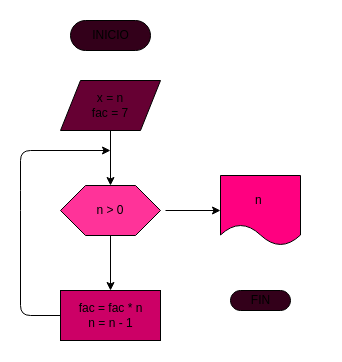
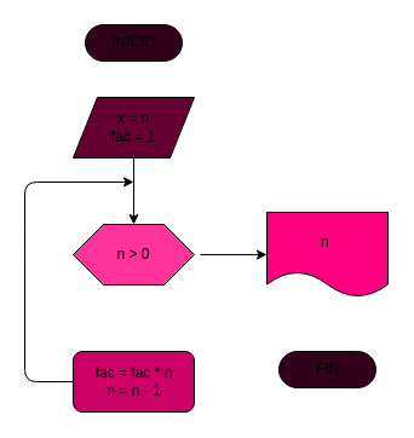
  <mxCell id="0" />
  <mxCell id="1" parent="0" />
  <mxCell id="2" value="INICIO" style="html=1;dashed=0;whitespace=wrap;shape=mxgraph.dfd.start;fillColor=#33001A;" parent="1" vertex="1"><mxGeometry x="70" y="20" width="80" height="30" as="geometry" /></mxCell>
  <mxCell id="3" value="" style="edgeStyle=none;html=1;entryX=0.5;entryY=0;entryDx=0;entryDy=0;" parent="1" source="4" target="11" edge="1"><mxGeometry relative="1" as="geometry"><mxPoint x="110" y="170" as="targetPoint" /></mxGeometry></mxCell>
- <mxCell id="4" value="x = n&lt;br&gt;fac = 7" style="shape=parallelogram;perimeter=parallelogramPerimeter;whiteSpace=wrap;html=1;dashed=0;fillColor=#660033;" parent="1" vertex="1"><mxGeometry x="60" y="80" width="100" height="50" as="geometry" /></mxCell>
- <mxCell id="5" value="" style="edgeStyle=none;html=1;exitX=0.5;exitY=1;exitDx=0;exitDy=0;" parent="1" source="11" target="8" edge="1"><mxGeometry relative="1" as="geometry"><mxPoint x="110" y="250" as="sourcePoint" /></mxGeometry></mxCell>
+ <mxCell id="4" value="x = n&lt;br&gt;fac = 1" style="shape=parallelogram;perimeter=parallelogramPerimeter;whiteSpace=wrap;html=1;dashed=0;fillColor=#660033;" parent="1" vertex="1"><mxGeometry x="60" y="80" width="100" height="50" as="geometry" /></mxCell>
  <mxCell id="6" value="" style="edgeStyle=none;html=1;" parent="1" target="9" edge="1"><mxGeometry relative="1" as="geometry"><mxPoint x="165" y="210" as="sourcePoint" /></mxGeometry></mxCell>
  <mxCell id="7" style="edgeStyle=none;html=1;exitX=0;exitY=0.5;exitDx=0;exitDy=0;" parent="1" source="8" edge="1"><mxGeometry relative="1" as="geometry"><mxPoint x="110" y="150" as="targetPoint" /><Array as="points"><mxPoint x="20" y="315" /><mxPoint x="20" y="200" /><mxPoint x="20" y="150" /></Array></mxGeometry></mxCell>
- <mxCell id="8" value="fac = fac * n&lt;br&gt;n = n - 1" style="html=1;dashed=0;whitespace=wrap;fillColor=#CC0066;" parent="1" vertex="1"><mxGeometry x="60" y="290" width="100" height="50" as="geometry" /></mxCell>
- <mxCell id="9" value="n&amp;nbsp;" style="shape=document;whiteSpace=wrap;html=1;boundedLbl=1;dashed=0;flipH=1;fillColor=#FF0080;" parent="1" vertex="1"><mxGeometry x="220" y="175" width="80" height="70" as="geometry" /></mxCell>
- <mxCell id="10" value="FIN" style="html=1;dashed=0;whitespace=wrap;shape=mxgraph.dfd.start;fillColor=#33001A;" parent="1" vertex="1"><mxGeometry x="230" y="290" width="60" height="20" as="geometry" /></mxCell>
+ <mxCell id="8" value="fac = fac * n&lt;br&gt;n = n - 1" style="html=1;dashed=0;whitespace=wrap;fillColor=#CC0066;rounded=1;" parent="1" vertex="1"><mxGeometry x="60" y="290" width="100" height="50" as="geometry" /></mxCell>
+ <mxCell id="9" value="n&amp;nbsp;" style="shape=document;whiteSpace=wrap;html=1;boundedLbl=1;dashed=0;flipH=1;fillColor=#FF0080;" parent="1" vertex="1"><mxGeometry x="220" y="175" width="100" height="70" as="geometry" /></mxCell>
+ <mxCell id="10" value="FIN" style="html=1;dashed=0;whitespace=wrap;shape=mxgraph.dfd.start;fillColor=#33001A;" parent="1" vertex="1"><mxGeometry x="230" y="290" width="80" height="30" as="geometry" /></mxCell>
  <mxCell id="11" value="n &amp;gt; 0" style="shape=hexagon;perimeter=hexagonPerimeter2;whiteSpace=wrap;html=1;size=0.25;fillColor=#FF3399;" parent="1" vertex="1"><mxGeometry x="60" y="185" width="100" height="50" as="geometry" /></mxCell>
